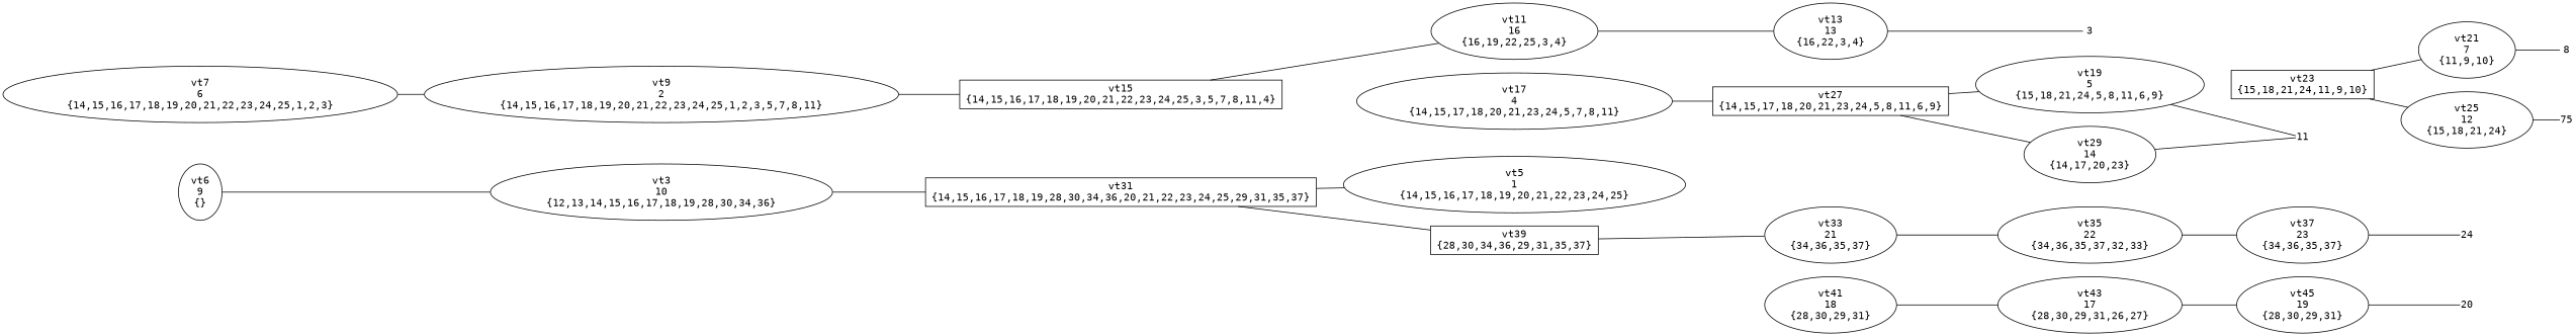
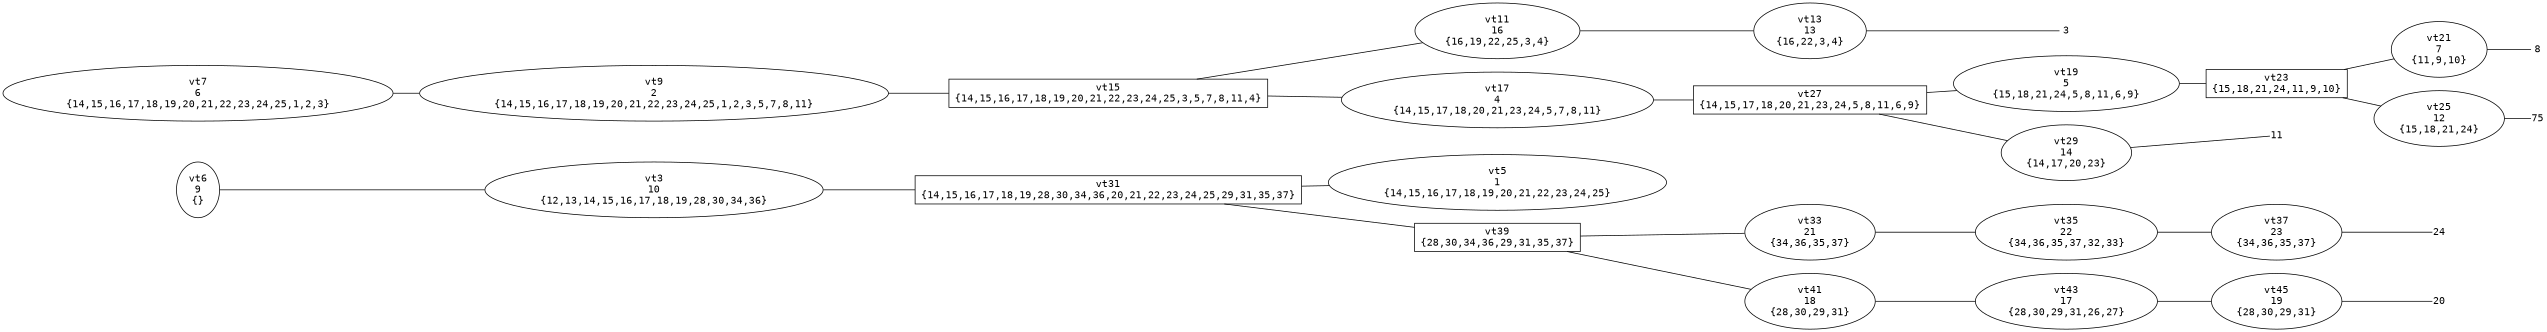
  digraph {
    fontname="DejaVu Sans Mono"
    rankdir=LR
    node [fontname="DejaVu Sans Mono" shape=ellipse]
    edge [arrowhead=none fontname="DejaVu Sans Mono"]
    n1 [label="vt6\n9\n{}"]
    n2 [label="vt3\n10\n{12,13,14,15,16,17,18,19,28,30,34,36}"]
    n3 [label="vt31\n{14,15,16,17,18,19,28,30,34,36,20,21,22,23,24,25,29,31,35,37}" shape=box]
    n4 [label="vt5\n1\n{14,15,16,17,18,19,20,21,22,23,24,25}"]
    n5 [label="vt39\n{28,30,34,36,29,31,35,37}" shape=box]
    n6 [label="vt33\n21\n{34,36,35,37}"]
    n7 [label="vt41\n18\n{28,30,29,31}"]
    n8 [label="vt7\n6\n{14,15,16,17,18,19,20,21,22,23,24,25,1,2,3}"]
    n9 [label="vt9\n2\n{14,15,16,17,18,19,20,21,22,23,24,25,1,2,3,5,7,8,11}"]
    n10 [label="vt15\n{14,15,16,17,18,19,20,21,22,23,24,25,3,5,7,8,11,4}" shape=box]
    n11 [label="vt11\n16\n{16,19,22,25,3,4}"]
    n12 [label="vt17\n4\n{14,15,17,18,20,21,23,24,5,7,8,11}"]
    n13 [label="vt13\n13\n{16,22,3,4}"]
    n14 [label="vt27\n{14,15,17,18,20,21,23,24,5,8,11,6,9}" shape=box]
    n15 [fixedsize=true fontsize=14 height=.25 label=3 shape=plaintext width=.25]
    n16 [label="vt19\n5\n{15,18,21,24,5,8,11,6,9}"]
    n17 [label="vt29\n14\n{14,17,20,23}"]
    n18 [label="vt23\n{15,18,21,24,11,9,10}" shape=box]
    n19 [fixedsize=true fontsize=14 height=.25 label=11 shape=plaintext width=.25]
    n20 [label="vt21\n7\n{11,9,10}"]
    n21 [label="vt25\n12\n{15,18,21,24}"]
    n22 [fixedsize=true fontsize=14 height=.25 label=8 shape=plaintext width=.25]
    n23 [fixedsize=true fontsize=14 height=.25 label=75 shape=plaintext width=.25]
    n24 [label="vt35\n22\n{34,36,35,37,32,33}"]
    n25 [label="vt43\n17\n{28,30,29,31,26,27}"]
    n26 [label="vt37\n23\n{34,36,35,37}"]
    n27 [fixedsize=true fontsize=14 height=.25 label=24 shape=plaintext width=.25]
    n28 [label="vt45\n19\n{28,30,29,31}"]
    n29 [fixedsize=true fontsize=14 height=.25 label=20 shape=plaintext width=.25]
    n1 -> n2
    n2 -> n3
    n3 -> n4
    n3 -> n5
    n5 -> n6
+   n5 -> n7
    n6 -> n24
    n7 -> n25
    n8 -> n9
    n9 -> n10
    n10 -> n11
+   n10 -> n12
    n11 -> n13
    n12 -> n14
    n13 -> n15
    n14 -> n16
    n14 -> n17
-   n16 -> n19
+   n16 -> n18
    n17 -> n19
    n18 -> n20
    n18 -> n21
    n20 -> n22
    n21 -> n23
    n24 -> n26
    n25 -> n28
    n26 -> n27
    n28 -> n29
  }
